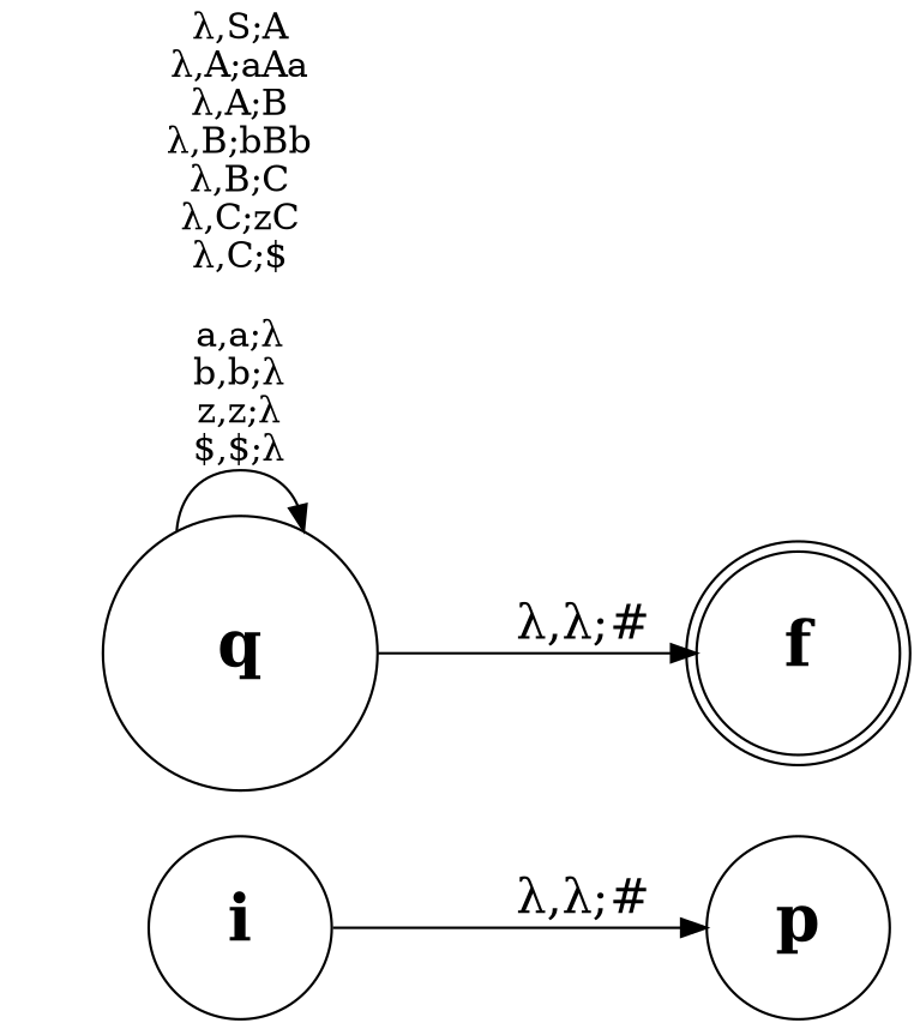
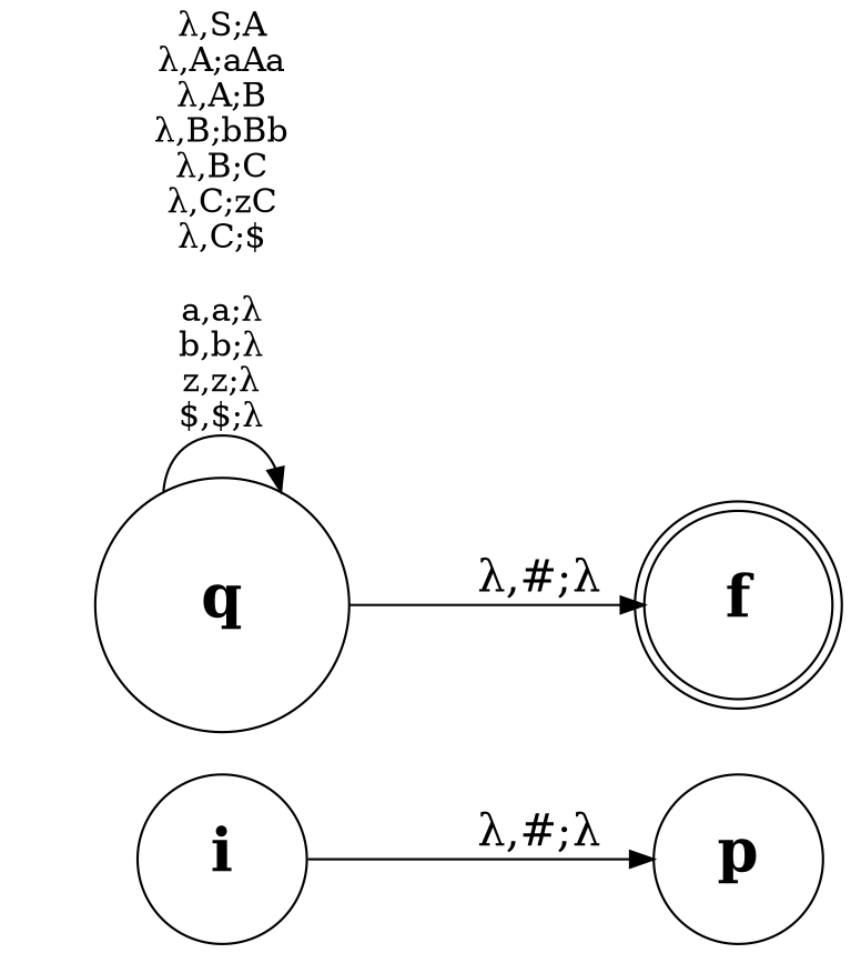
  digraph {
    rankdir=LR
    node [fontsize=25 shape=circle]
    edge [fontsize=19]
    n1 [height=1 label=<<B>i</B>> width=1]
    n2 [height=1 label=<<B>p</B>> width=1]
    n3 [height=1.5 label=<<B>q</B>> width=1.5]
    n4 [height=1 label=<<B>f</B>> shape=doublecircle width=1]
-   n1 -> n2 [label="λ,λ;#"]
+   n1 -> n2 [label="λ,#;λ"]
    n3 -> n3 [label="λ,S;A\nλ,A;aAa\nλ,A;B\nλ,B;bBb\nλ,B;C\nλ,C;zC\nλ,C;$\n\na,a;λ\nb,b;λ\nz,z;λ\n$,$;λ" fontsize=""]
-   n3 -> n4 [label="λ,λ;#"]
+   n3 -> n4 [label="λ,#;λ"]
  }
